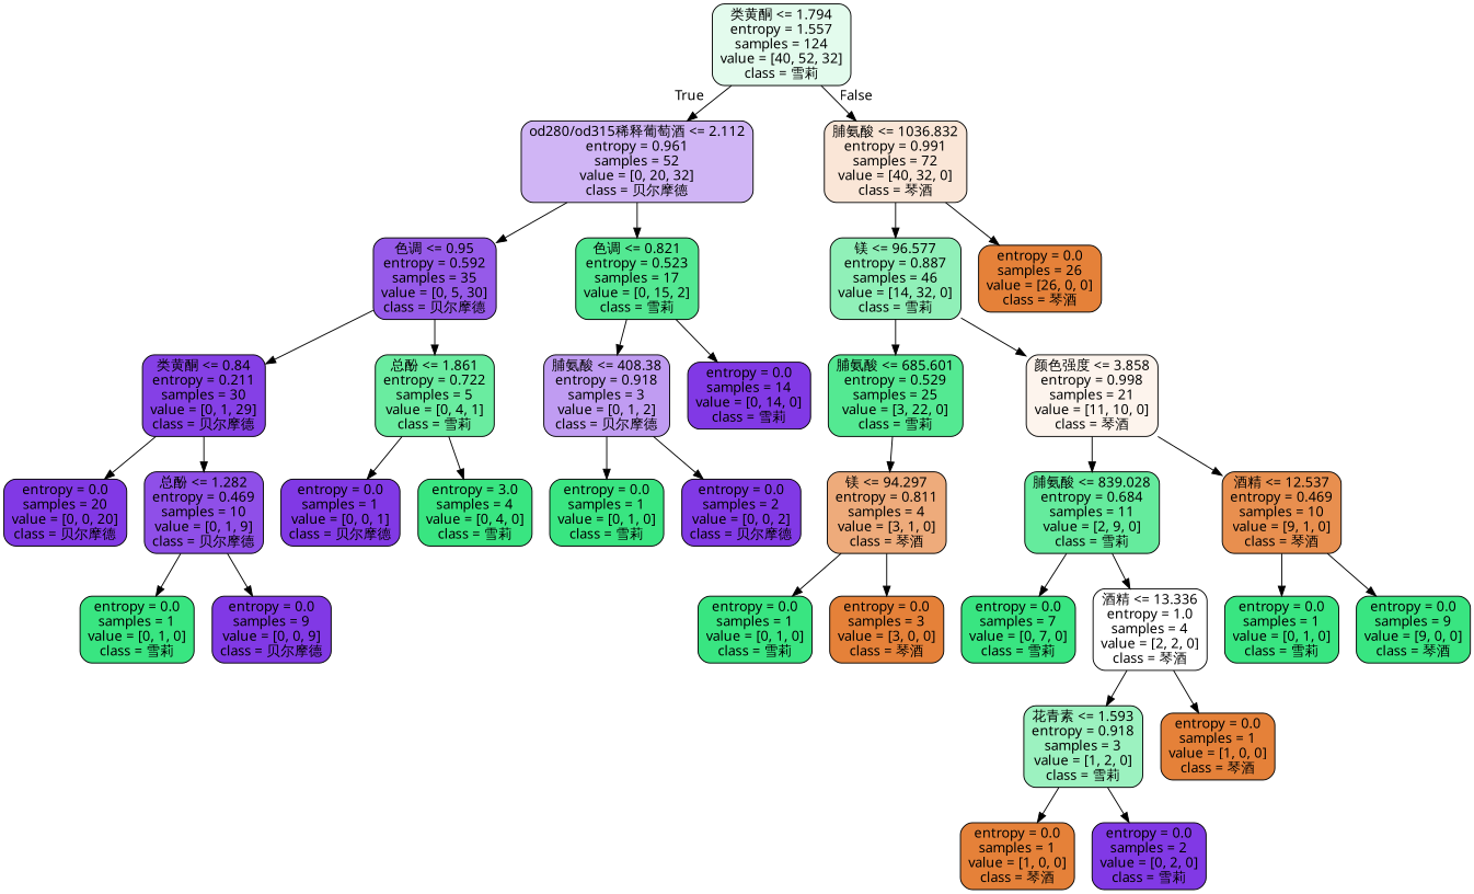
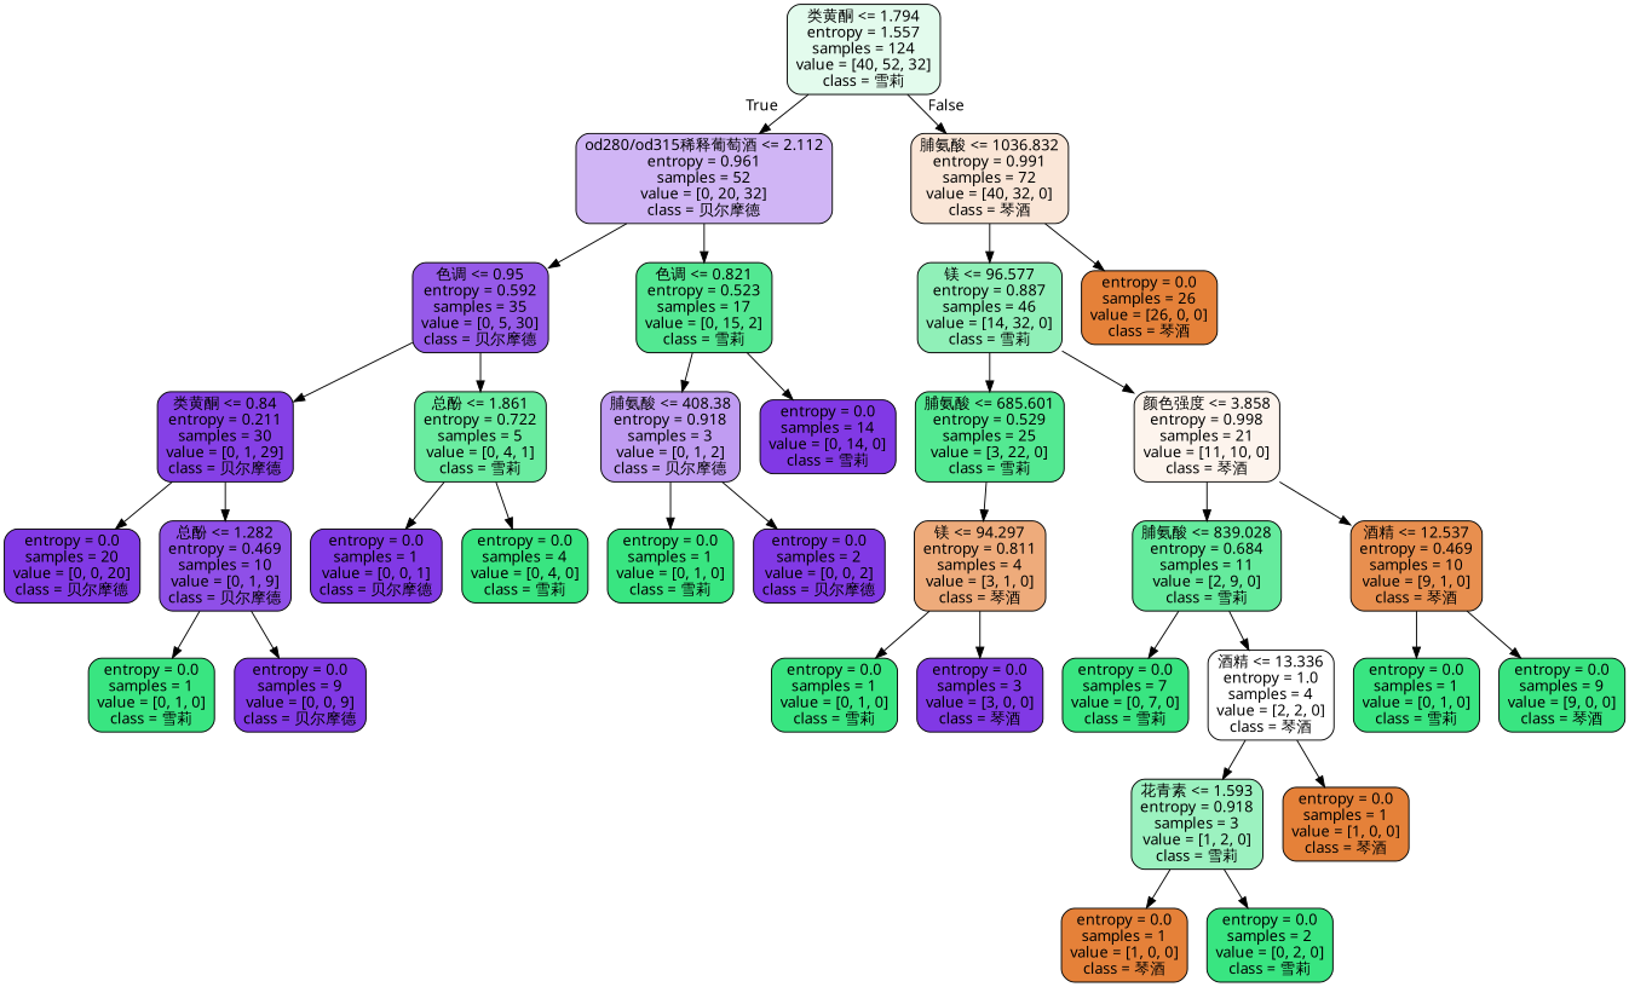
  digraph {
    node [color=black fillcolor="#39e581" fontname=FangSong shape=box style="filled, rounded"]
    edge [fontname=FangSong]
    n1 [fillcolor="#e3fbed" label="类黄酮 <= 1.794\nentropy = 1.557\nsamples = 124\nvalue = [40, 52, 32]\nclass = 雪莉"]
    n2 [fillcolor="#d0b5f5" label="od280/od315稀释葡萄酒 <= 2.112\nentropy = 0.961\nsamples = 52\nvalue = [0, 20, 32]\nclass = 贝尔摩德"]
    n3 [fillcolor="#fae6d7" label="脯氨酸 <= 1036.832\nentropy = 0.991\nsamples = 72\nvalue = [40, 32, 0]\nclass = 琴酒"]
    n4 [fillcolor="#965ae9" label="色调 <= 0.95\nentropy = 0.592\nsamples = 35\nvalue = [0, 5, 30]\nclass = 贝尔摩德"]
    n5 [fillcolor="#53e892" label="色调 <= 0.821\nentropy = 0.523\nsamples = 17\nvalue = [0, 15, 2]\nclass = 雪莉"]
    n6 [fillcolor="#90f0b8" label="镁 <= 96.577\nentropy = 0.887\nsamples = 46\nvalue = [14, 32, 0]\nclass = 雪莉"]
    n7 [fillcolor="#e58139" label="entropy = 0.0\nsamples = 26\nvalue = [26, 0, 0]\nclass = 琴酒"]
    n8 [fillcolor="#8540e6" label="类黄酮 <= 0.84\nentropy = 0.211\nsamples = 30\nvalue = [0, 1, 29]\nclass = 贝尔摩德"]
    n9 [fillcolor="#6aeca0" label="总酚 <= 1.861\nentropy = 0.722\nsamples = 5\nvalue = [0, 4, 1]\nclass = 雪莉"]
    n10 [fillcolor="#c09cf2" label="脯氨酸 <= 408.38\nentropy = 0.918\nsamples = 3\nvalue = [0, 1, 2]\nclass = 贝尔摩德"]
    n11 [fillcolor="#8139e5" label="entropy = 0.0\nsamples = 14\nvalue = [0, 14, 0]\nclass = 雪莉"]
    n12 [fillcolor="#8139e5" label="entropy = 0.0\nsamples = 20\nvalue = [0, 0, 20]\nclass = 贝尔摩德"]
    n13 [fillcolor="#8f4fe8" label="总酚 <= 1.282\nentropy = 0.469\nsamples = 10\nvalue = [0, 1, 9]\nclass = 贝尔摩德"]
    n14 [fillcolor="#8139e5" label="entropy = 0.0\nsamples = 1\nvalue = [0, 0, 1]\nclass = 贝尔摩德"]
-   n15 [label="entropy = 3.0\nsamples = 4\nvalue = [0, 4, 0]\nclass = 雪莉"]
+   n15 [label="entropy = 0.0\nsamples = 4\nvalue = [0, 4, 0]\nclass = 雪莉"]
    n16 [label="entropy = 0.0\nsamples = 1\nvalue = [0, 1, 0]\nclass = 雪莉"]
    n17 [fillcolor="#8139e5" label="entropy = 0.0\nsamples = 9\nvalue = [0, 0, 9]\nclass = 贝尔摩德"]
    n18 [label="entropy = 0.0\nsamples = 1\nvalue = [0, 1, 0]\nclass = 雪莉"]
    n19 [fillcolor="#8139e5" label="entropy = 0.0\nsamples = 2\nvalue = [0, 0, 2]\nclass = 贝尔摩德"]
    n20 [fillcolor="#54e992" label="脯氨酸 <= 685.601\nentropy = 0.529\nsamples = 25\nvalue = [3, 22, 0]\nclass = 雪莉"]
    n21 [fillcolor="#fdf4ed" label="颜色强度 <= 3.858\nentropy = 0.998\nsamples = 21\nvalue = [11, 10, 0]\nclass = 琴酒"]
    n22 [fillcolor="#eeab7b" label="镁 <= 94.297\nentropy = 0.811\nsamples = 4\nvalue = [3, 1, 0]\nclass = 琴酒"]
    n23 [fillcolor="#65eb9d" label="脯氨酸 <= 839.028\nentropy = 0.684\nsamples = 11\nvalue = [2, 9, 0]\nclass = 雪莉"]
    n24 [fillcolor="#e88f4f" label="酒精 <= 12.537\nentropy = 0.469\nsamples = 10\nvalue = [9, 1, 0]\nclass = 琴酒"]
    n25 [label="entropy = 0.0\nsamples = 1\nvalue = [0, 1, 0]\nclass = 雪莉"]
-   n26 [fillcolor="#e58139" label="entropy = 0.0\nsamples = 3\nvalue = [3, 0, 0]\nclass = 琴酒"]
+   n26 [fillcolor="#8139e5" label="entropy = 0.0\nsamples = 3\nvalue = [3, 0, 0]\nclass = 琴酒"]
    n27 [label="entropy = 0.0\nsamples = 7\nvalue = [0, 7, 0]\nclass = 雪莉"]
    n28 [fillcolor="#ffffff" label="酒精 <= 13.336\nentropy = 1.0\nsamples = 4\nvalue = [2, 2, 0]\nclass = 琴酒"]
    n29 [label="entropy = 0.0\nsamples = 1\nvalue = [0, 1, 0]\nclass = 雪莉"]
    n30 [label="entropy = 0.0\nsamples = 9\nvalue = [9, 0, 0]\nclass = 琴酒"]
    n31 [fillcolor="#9cf2c0" label="花青素 <= 1.593\nentropy = 0.918\nsamples = 3\nvalue = [1, 2, 0]\nclass = 雪莉"]
    n32 [fillcolor="#e58139" label="entropy = 0.0\nsamples = 1\nvalue = [1, 0, 0]\nclass = 琴酒"]
    n33 [fillcolor="#e58139" label="entropy = 0.0\nsamples = 1\nvalue = [1, 0, 0]\nclass = 琴酒"]
-   n34 [fillcolor="#8139e5" label="entropy = 0.0\nsamples = 2\nvalue = [0, 2, 0]\nclass = 雪莉"]
+   n34 [label="entropy = 0.0\nsamples = 2\nvalue = [0, 2, 0]\nclass = 雪莉"]
    n1 -> n2 [headlabel=True labelangle=45 labeldistance=2.5]
    n1 -> n3 [headlabel=False labelangle=-45 labeldistance=2.5]
    n2 -> n4
    n2 -> n5
    n3 -> n6
    n3 -> n7
    n4 -> n8
    n4 -> n9
    n5 -> n10
    n5 -> n11
    n6 -> n20
    n6 -> n21
    n8 -> n12
    n8 -> n13
    n9 -> n14
    n9 -> n15
    n10 -> n18
    n10 -> n19
    n13 -> n16
    n13 -> n17
    n20 -> n22
    n21 -> n23
    n21 -> n24
    n22 -> n25
    n22 -> n26
    n23 -> n27
    n23 -> n28
    n24 -> n29
    n24 -> n30
    n28 -> n31
    n28 -> n32
    n31 -> n33
    n31 -> n34
  }
